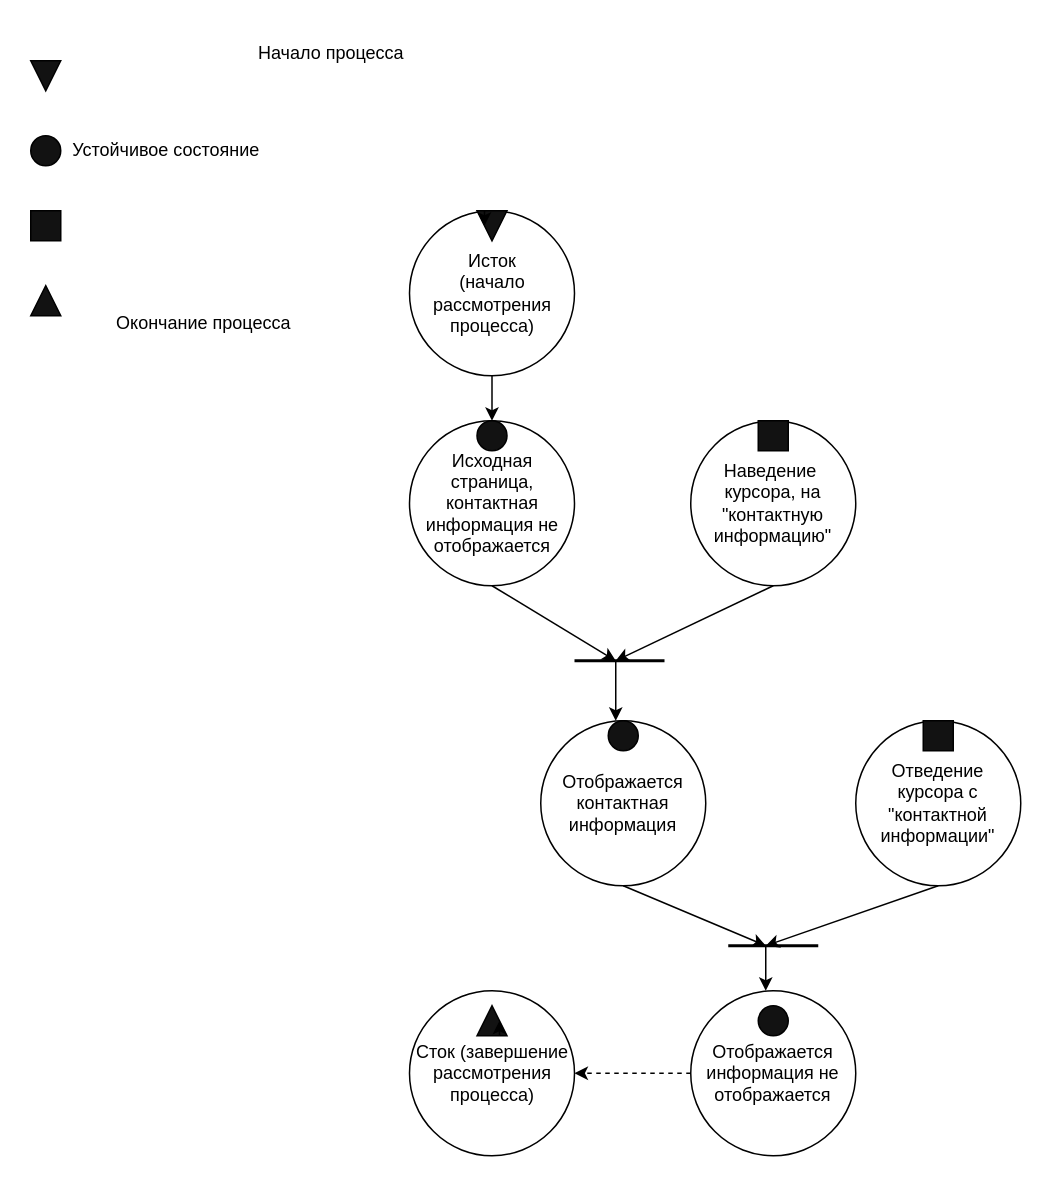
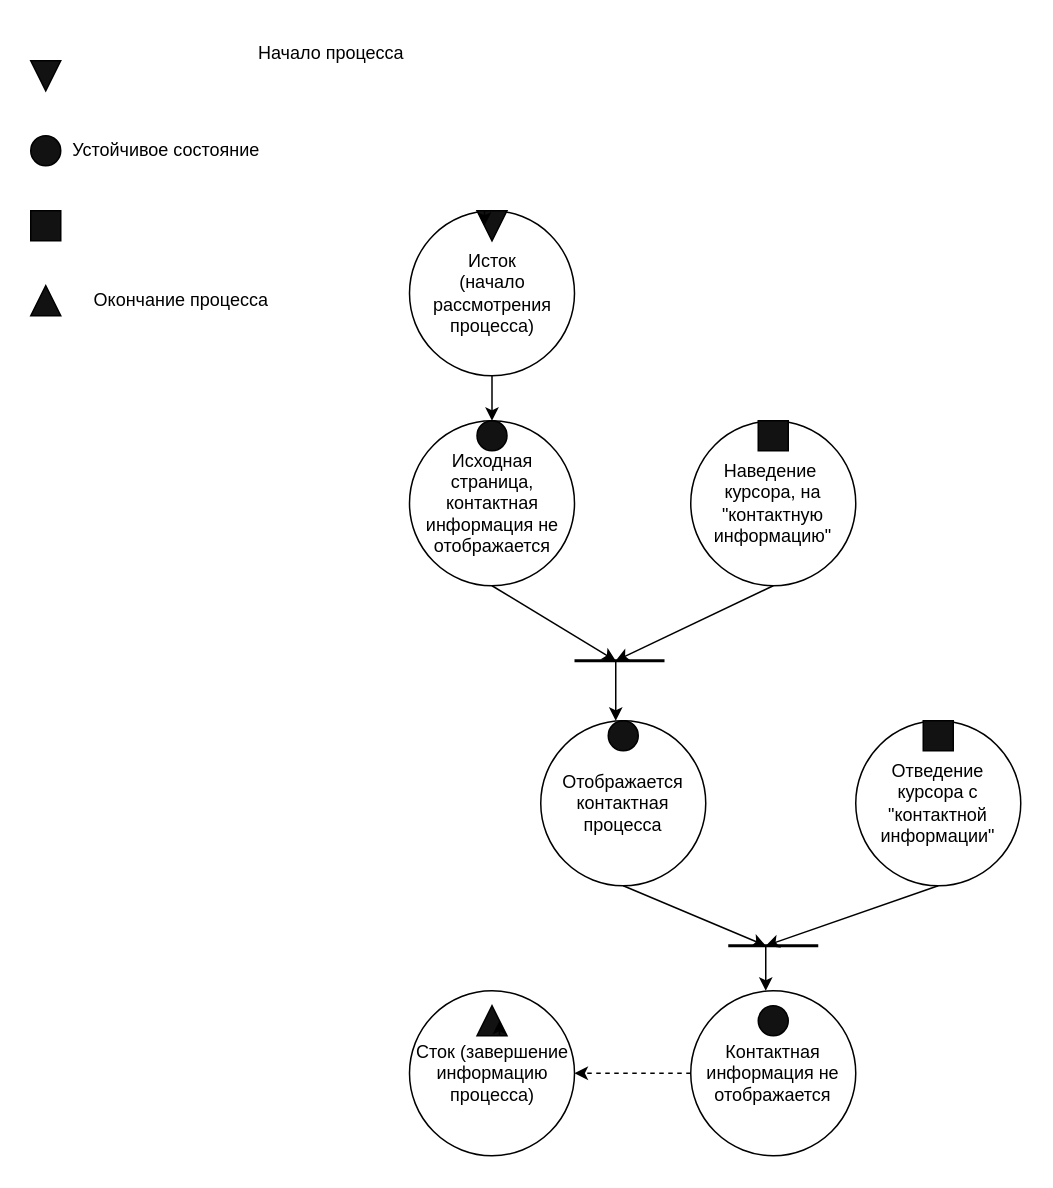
  <mxCell id="0" />
  <mxCell id="1" parent="0" />
  <mxCell id="2" value="Исток&lt;br&gt;(начало рассмотрения процесса)" style="ellipse;whiteSpace=wrap;html=1;aspect=fixed;" vertex="1" parent="1"><mxGeometry x="272.5" y="140" width="110" height="110" as="geometry" /></mxCell>
  <mxCell id="3" value="Исходная страница, контактная информация не отображается" style="ellipse;whiteSpace=wrap;html=1;aspect=fixed;" vertex="1" parent="1"><mxGeometry x="272.5" y="280" width="110" height="110" as="geometry" /></mxCell>
  <mxCell id="4" value="" style="endArrow=classic;html=1;rounded=0;exitX=0.5;exitY=1;exitDx=0;exitDy=0;entryX=0.5;entryY=0;entryDx=0;entryDy=0;" edge="1" parent="1" source="2" target="3"><mxGeometry width="50" height="50" relative="1" as="geometry"><mxPoint x="410" y="430" as="sourcePoint" /><mxPoint x="460" y="380" as="targetPoint" /></mxGeometry></mxCell>
  <mxCell id="5" value="" style="triangle;whiteSpace=wrap;html=1;rotation=90;fillColor=#121212;" vertex="1" parent="1"><mxGeometry x="317.5" y="140" width="20" height="20" as="geometry" /></mxCell>
  <mxCell id="6" style="edgeStyle=orthogonalEdgeStyle;rounded=0;orthogonalLoop=1;jettySize=auto;html=1;exitX=0;exitY=0.75;exitDx=0;exitDy=0;entryX=0.5;entryY=1;entryDx=0;entryDy=0;" edge="1" parent="1" source="5" target="5"><mxGeometry relative="1" as="geometry" /></mxCell>
  <mxCell id="7" value="" style="ellipse;whiteSpace=wrap;html=1;aspect=fixed;fillColor=#121212;" vertex="1" parent="1"><mxGeometry x="317.5" y="280" width="20" height="20" as="geometry" /></mxCell>
  <mxCell id="8" value="Наведение&amp;nbsp; курсора, на &quot;контактную информацию&quot;" style="ellipse;whiteSpace=wrap;html=1;aspect=fixed;" vertex="1" parent="1"><mxGeometry x="460" y="280" width="110" height="110" as="geometry" /></mxCell>
  <mxCell id="9" value="" style="whiteSpace=wrap;html=1;aspect=fixed;fillColor=#121212;" vertex="1" parent="1"><mxGeometry x="505" y="280" width="20" height="20" as="geometry" /></mxCell>
- <mxCell id="10" value="Отображается контактная информация" style="ellipse;whiteSpace=wrap;html=1;aspect=fixed;" vertex="1" parent="1"><mxGeometry x="360" y="480" width="110" height="110" as="geometry" /></mxCell>
+ <mxCell id="10" value="Отображается контактная процесса" style="ellipse;whiteSpace=wrap;html=1;aspect=fixed;" vertex="1" parent="1"><mxGeometry x="360" y="480" width="110" height="110" as="geometry" /></mxCell>
  <mxCell id="11" value="" style="ellipse;whiteSpace=wrap;html=1;aspect=fixed;fillColor=#121212;" vertex="1" parent="1"><mxGeometry x="405" y="480" width="20" height="20" as="geometry" /></mxCell>
  <mxCell id="12" value="Отведение курсора с &quot;контактной информации&quot;" style="ellipse;whiteSpace=wrap;html=1;aspect=fixed;" vertex="1" parent="1"><mxGeometry x="570" y="480" width="110" height="110" as="geometry" /></mxCell>
  <mxCell id="13" value="" style="whiteSpace=wrap;html=1;aspect=fixed;fillColor=#121212;" vertex="1" parent="1"><mxGeometry x="615" y="480" width="20" height="20" as="geometry" /></mxCell>
- <mxCell id="14" value="Сток (завершение рассмотрения процесса)" style="ellipse;whiteSpace=wrap;html=1;aspect=fixed;" vertex="1" parent="1"><mxGeometry x="272.5" y="660" width="110" height="110" as="geometry" /></mxCell>
+ <mxCell id="14" value="Сток (завершение информацию процесса)" style="ellipse;whiteSpace=wrap;html=1;aspect=fixed;" vertex="1" parent="1"><mxGeometry x="272.5" y="660" width="110" height="110" as="geometry" /></mxCell>
  <mxCell id="15" value="" style="triangle;whiteSpace=wrap;html=1;rotation=-90;fillColor=#121212;" vertex="1" parent="1"><mxGeometry x="317.5" y="670" width="20" height="20" as="geometry" /></mxCell>
  <mxCell id="16" style="edgeStyle=orthogonalEdgeStyle;rounded=0;orthogonalLoop=1;jettySize=auto;html=1;exitX=0;exitY=0.75;exitDx=0;exitDy=0;entryX=0.5;entryY=1;entryDx=0;entryDy=0;" edge="1" parent="1" source="15" target="15"><mxGeometry relative="1" as="geometry" /></mxCell>
  <mxCell id="17" style="edgeStyle=orthogonalEdgeStyle;rounded=0;orthogonalLoop=1;jettySize=auto;html=1;exitX=0;exitY=0.5;exitDx=0;exitDy=0;entryX=1;entryY=0.5;entryDx=0;entryDy=0;dashed=1;" edge="1" parent="1" source="18" target="14"><mxGeometry relative="1" as="geometry" /></mxCell>
- <mxCell id="18" value="Отображается информация не отображается" style="ellipse;whiteSpace=wrap;html=1;aspect=fixed;" vertex="1" parent="1"><mxGeometry x="460" y="660" width="110" height="110" as="geometry" /></mxCell>
+ <mxCell id="18" value="Контактная информация не отображается" style="ellipse;whiteSpace=wrap;html=1;aspect=fixed;" vertex="1" parent="1"><mxGeometry x="460" y="660" width="110" height="110" as="geometry" /></mxCell>
  <mxCell id="19" value="" style="ellipse;whiteSpace=wrap;html=1;aspect=fixed;fillColor=#121212;" vertex="1" parent="1"><mxGeometry x="505" y="670" width="20" height="20" as="geometry" /></mxCell>
  <mxCell id="20" value="" style="endArrow=none;html=1;rounded=0;strokeWidth=2;" edge="1" parent="1"><mxGeometry width="50" height="50" relative="1" as="geometry"><mxPoint x="382.5" y="440" as="sourcePoint" /><mxPoint x="442.5" y="440" as="targetPoint" /></mxGeometry></mxCell>
  <mxCell id="21" value="" style="endArrow=classic;html=1;rounded=0;exitX=0.5;exitY=1;exitDx=0;exitDy=0;" edge="1" parent="1" source="8"><mxGeometry width="50" height="50" relative="1" as="geometry"><mxPoint x="700" y="300" as="sourcePoint" /><mxPoint x="410" y="440" as="targetPoint" /><Array as="points" /></mxGeometry></mxCell>
  <mxCell id="22" value="" style="endArrow=classic;html=1;rounded=0;exitX=0.5;exitY=1;exitDx=0;exitDy=0;" edge="1" parent="1" source="3"><mxGeometry width="50" height="50" relative="1" as="geometry"><mxPoint x="490" y="330" as="sourcePoint" /><mxPoint x="410" y="440" as="targetPoint" /></mxGeometry></mxCell>
  <mxCell id="23" value="" style="endArrow=classic;html=1;rounded=0;" edge="1" parent="1"><mxGeometry width="50" height="50" relative="1" as="geometry"><mxPoint x="410" y="440" as="sourcePoint" /><mxPoint x="410" y="480" as="targetPoint" /></mxGeometry></mxCell>
  <mxCell id="24" value="" style="endArrow=none;html=1;rounded=0;strokeWidth=2;" edge="1" parent="1"><mxGeometry width="50" height="50" relative="1" as="geometry"><mxPoint x="485" y="630" as="sourcePoint" /><mxPoint x="545" y="630" as="targetPoint" /></mxGeometry></mxCell>
  <mxCell id="25" value="" style="endArrow=classic;html=1;rounded=0;exitX=0.5;exitY=1;exitDx=0;exitDy=0;" edge="1" parent="1" source="10"><mxGeometry width="50" height="50" relative="1" as="geometry"><mxPoint x="500" y="590" as="sourcePoint" /><mxPoint x="510" y="630" as="targetPoint" /><Array as="points" /></mxGeometry></mxCell>
  <mxCell id="26" value="" style="endArrow=classic;html=1;rounded=0;exitX=0.5;exitY=1;exitDx=0;exitDy=0;" edge="1" parent="1" source="12"><mxGeometry width="50" height="50" relative="1" as="geometry"><mxPoint x="490" y="530" as="sourcePoint" /><mxPoint x="510" y="630" as="targetPoint" /></mxGeometry></mxCell>
  <mxCell id="27" value="" style="endArrow=classic;html=1;rounded=0;" edge="1" parent="1"><mxGeometry width="50" height="50" relative="1" as="geometry"><mxPoint x="510" y="630" as="sourcePoint" /><mxPoint x="510" y="660" as="targetPoint" /></mxGeometry></mxCell>
  <mxCell id="28" value="" style="triangle;whiteSpace=wrap;html=1;rotation=90;fillColor=#121212;" vertex="1" parent="1"><mxGeometry x="20" y="40" width="20" height="20" as="geometry" /></mxCell>
  <mxCell id="29" value="Начало процесса" style="text;html=1;align=center;verticalAlign=middle;resizable=0;points=[];autosize=1;strokeColor=none;fillColor=none;" vertex="1" parent="1"><mxGeometry x="160" y="20" width="120" height="30" as="geometry" /></mxCell>
  <mxCell id="30" value="" style="ellipse;whiteSpace=wrap;html=1;aspect=fixed;fillColor=#121212;" vertex="1" parent="1"><mxGeometry x="20" y="90" width="20" height="20" as="geometry" /></mxCell>
  <mxCell id="31" value="Устойчивое состояние" style="text;html=1;align=center;verticalAlign=middle;resizable=0;points=[];autosize=1;strokeColor=none;fillColor=none;" vertex="1" parent="1"><mxGeometry x="35" y="85" width="150" height="30" as="geometry" /></mxCell>
  <mxCell id="32" value="" style="whiteSpace=wrap;html=1;aspect=fixed;fillColor=#121212;" vertex="1" parent="1"><mxGeometry x="20" y="140" width="20" height="20" as="geometry" /></mxCell>
  <mxCell id="33" value="" style="triangle;whiteSpace=wrap;html=1;rotation=-90;fillColor=#121212;" vertex="1" parent="1"><mxGeometry x="20" y="190" width="20" height="20" as="geometry" /></mxCell>
- <mxCell id="34" value="Окончание процесса" style="text;html=1;align=center;verticalAlign=middle;resizable=0;points=[];autosize=1;strokeColor=none;fillColor=none;" vertex="1" parent="1"><mxGeometry x="65" y="200" width="140" height="30" as="geometry" /></mxCell>
+ <mxCell id="34" value="Окончание процесса" style="text;html=1;align=center;verticalAlign=middle;resizable=0;points=[];autosize=1;strokeColor=none;fillColor=none;" vertex="1" parent="1"><mxGeometry x="50" y="185" width="140" height="30" as="geometry" /></mxCell>
